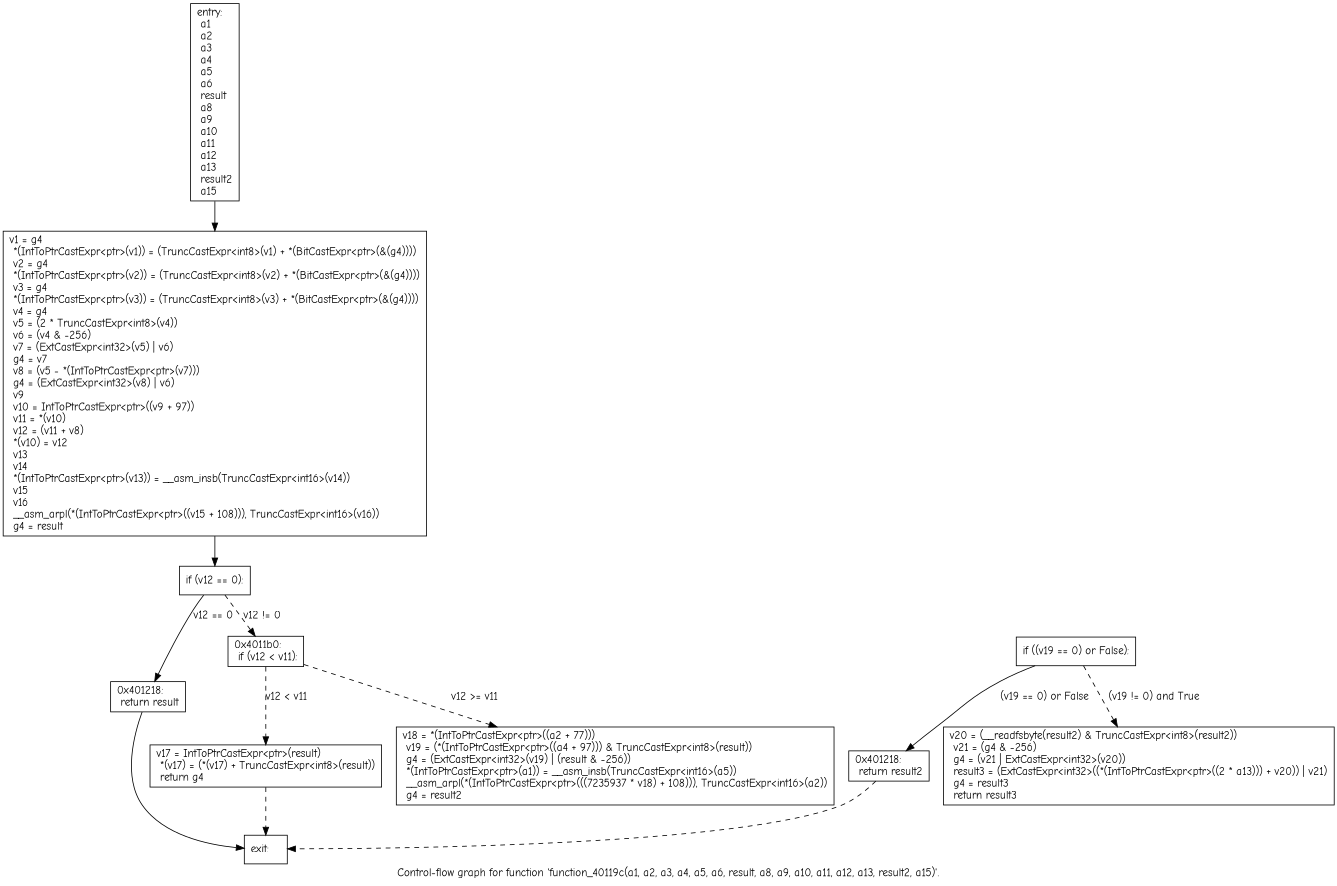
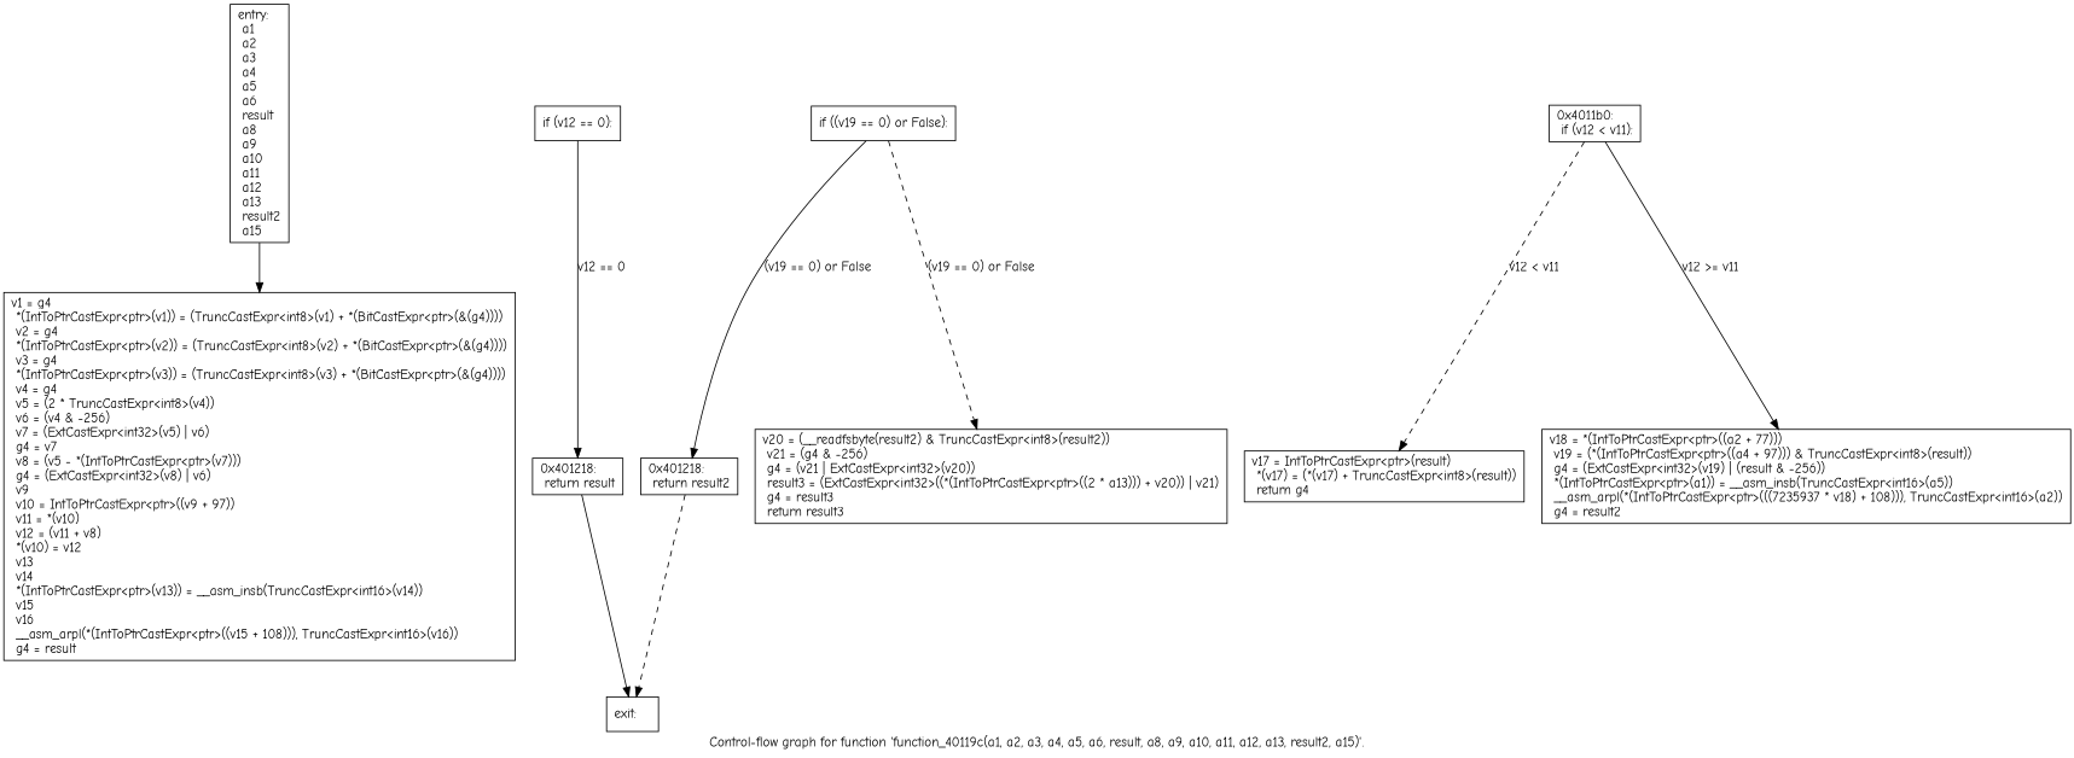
  digraph {
    fontname="Comic Neue"
    label="Control-flow graph for function 'function_40119c(a1, a2, a3, a4, a5, a6, result, a8, a9, a10, a11, a12, a13, result2, a15)'."
    node [fontname="Comic Neue" shape=record]
    edge [fontname="Comic Neue" style=solid]
    n1 [label="{entry:\l  a1\l  a2\l  a3\l  a4\l  a5\l  a6\l  result\l  a8\l  a9\l  a10\l  a11\l  a12\l  a13\l  result2\l  a15\l}"]
    n2 [label="{  v1 = g4\l  *(IntToPtrCastExpr\<ptr\>(v1)) = (TruncCastExpr\<int8\>(v1) + *(BitCastExpr\<ptr\>(&(g4))))\l  v2 = g4\l  *(IntToPtrCastExpr\<ptr\>(v2)) = (TruncCastExpr\<int8\>(v2) + *(BitCastExpr\<ptr\>(&(g4))))\l  v3 = g4\l  *(IntToPtrCastExpr\<ptr\>(v3)) = (TruncCastExpr\<int8\>(v3) + *(BitCastExpr\<ptr\>(&(g4))))\l  v4 = g4\l  v5 = (2 * TruncCastExpr\<int8\>(v4))\l  v6 = (v4 & -256)\l  v7 = (ExtCastExpr\<int32\>(v5) \| v6)\l  g4 = v7\l  v8 = (v5 - *(IntToPtrCastExpr\<ptr\>(v7)))\l  g4 = (ExtCastExpr\<int32\>(v8) \| v6)\l  v9\l  v10 = IntToPtrCastExpr\<ptr\>((v9 + 97))\l  v11 = *(v10)\l  v12 = (v11 + v8)\l  *(v10) = v12\l  v13\l  v14\l  *(IntToPtrCastExpr\<ptr\>(v13)) = __asm_insb(TruncCastExpr\<int16\>(v14))\l  v15\l  v16\l  __asm_arpl(*(IntToPtrCastExpr\<ptr\>((v15 + 108))), TruncCastExpr\<int16\>(v16))\l  g4 = result\l}"]
    n3 [label="{  if (v12 == 0):\l}"]
    n4 [label="{0x401218:\l  return result\l}"]
    n5 [label="{0x4011b0:\l  if (v12 \< v11):\l}"]
    n6 [label="{exit:\l}"]
    n7 [label="{  v17 = IntToPtrCastExpr\<ptr\>(result)\l  *(v17) = (*(v17) + TruncCastExpr\<int8\>(result))\l  return g4\l}"]
    n8 [label="{  v18 = *(IntToPtrCastExpr\<ptr\>((a2 + 77)))\l  v19 = (*(IntToPtrCastExpr\<ptr\>((a4 + 97))) & TruncCastExpr\<int8\>(result))\l  g4 = (ExtCastExpr\<int32\>(v19) \| (result & -256))\l  *(IntToPtrCastExpr\<ptr\>(a1)) = __asm_insb(TruncCastExpr\<int16\>(a5))\l  __asm_arpl(*(IntToPtrCastExpr\<ptr\>(((7235937 * v18) + 108))), TruncCastExpr\<int16\>(a2))\l  g4 = result2\l}"]
    n9 [label="{  if ((v19 == 0) or False):\l}"]
    n10 [label="{0x401218:\l  return result2\l}"]
    n11 [label="{  v20 = (__readfsbyte(result2) & TruncCastExpr\<int8\>(result2))\l  v21 = (g4 & -256)\l  g4 = (v21 \| ExtCastExpr\<int32\>(v20))\l  result3 = (ExtCastExpr\<int32\>((*(IntToPtrCastExpr\<ptr\>((2 * a13))) + v20)) \| v21)\l  g4 = result3\l  return result3\l}"]
    n1 -> n2
-   n2 -> n3
    n3 -> n4 [label="v12 == 0"]
-   n3 -> n5 [label="v12 != 0" style=dashed]
    n4 -> n6
    n5 -> n7 [label="v12 \< v11" style=dashed]
-   n5 -> n8 [label="v12 \>= v11" style=dashed]
-   n7 -> n6 [style=dashed]
+   n5 -> n8 [label="v12 \>= v11"]
    n9 -> n10 [label="(v19 == 0) or False"]
-   n9 -> n11 [label="(v19 != 0) and True" style=dashed]
+   n9 -> n11 [label="(v19 == 0) or False" style=dashed]
    n10 -> n6 [style=dashed]
  }
